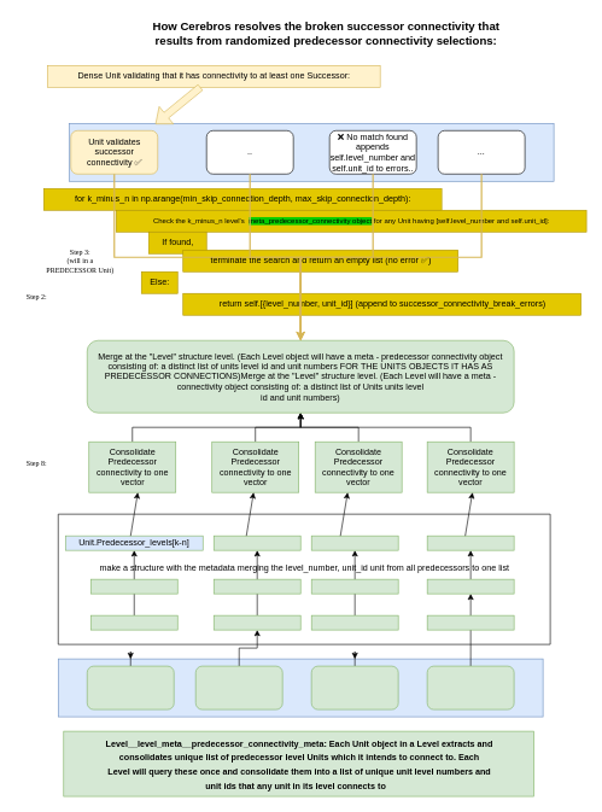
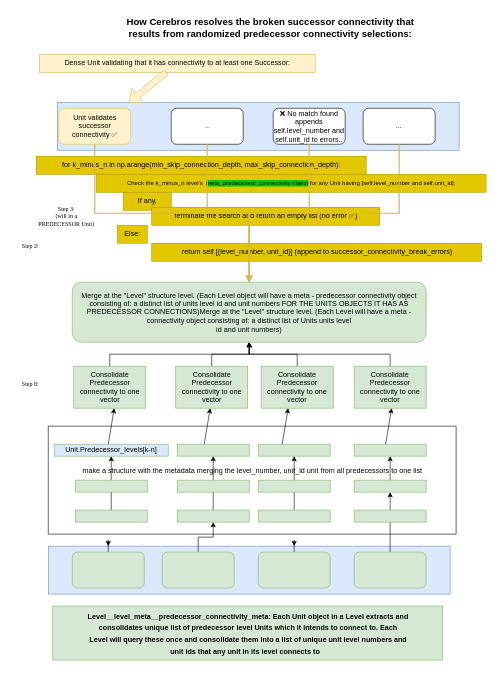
  <mxCell id="0" />
  <mxCell id="1" parent="0" />
  <mxCell id="2" value="" style="rounded=0;whiteSpace=wrap;html=1;fillColor=#dae8fc;strokeColor=#6c8ebf;" vertex="1" parent="1"><mxGeometry x="80" y="910" width="670" height="80" as="geometry" /></mxCell>
  <mxCell id="3" style="edgeStyle=orthogonalEdgeStyle;rounded=0;orthogonalLoop=1;jettySize=auto;html=1;" edge="1" parent="1" source="4"><mxGeometry relative="1" as="geometry"><mxPoint x="180" y="910" as="targetPoint" /></mxGeometry></mxCell>
  <mxCell id="4" value="" style="rounded=1;whiteSpace=wrap;html=1;fillColor=#d5e8d4;strokeColor=#82b366;" vertex="1" parent="1"><mxGeometry x="120" y="920" width="120" height="60" as="geometry" /></mxCell>
  <mxCell id="5" style="edgeStyle=orthogonalEdgeStyle;rounded=0;orthogonalLoop=1;jettySize=auto;html=1;entryX=0.5;entryY=1;entryDx=0;entryDy=0;" edge="1" parent="1" source="6" target="14"><mxGeometry relative="1" as="geometry" /></mxCell>
  <mxCell id="6" value="" style="rounded=1;whiteSpace=wrap;html=1;fillColor=#d5e8d4;strokeColor=#82b366;" vertex="1" parent="1"><mxGeometry x="270" y="920" width="120" height="60" as="geometry" /></mxCell>
  <mxCell id="7" style="edgeStyle=orthogonalEdgeStyle;rounded=0;orthogonalLoop=1;jettySize=auto;html=1;" edge="1" parent="1" source="8"><mxGeometry relative="1" as="geometry"><mxPoint x="490" y="910" as="targetPoint" /></mxGeometry></mxCell>
  <mxCell id="8" value="" style="rounded=1;whiteSpace=wrap;html=1;fillColor=#d5e8d4;strokeColor=#82b366;" vertex="1" parent="1"><mxGeometry x="430" y="920" width="120" height="60" as="geometry" /></mxCell>
  <mxCell id="9" value="" style="edgeStyle=orthogonalEdgeStyle;rounded=0;orthogonalLoop=1;jettySize=auto;html=1;" edge="1" parent="1" source="10" target="22"><mxGeometry relative="1" as="geometry" /></mxCell>
  <mxCell id="10" value="" style="rounded=1;whiteSpace=wrap;html=1;fillColor=#d5e8d4;strokeColor=#82b366;" vertex="1" parent="1"><mxGeometry x="590" y="920" width="120" height="60" as="geometry" /></mxCell>
  <mxCell id="11" value="" style="edgeStyle=orthogonalEdgeStyle;rounded=0;orthogonalLoop=1;jettySize=auto;html=1;" edge="1" parent="1" source="12" target="23"><mxGeometry relative="1" as="geometry" /></mxCell>
  <mxCell id="12" value="" style="rounded=0;whiteSpace=wrap;html=1;fillColor=#d5e8d4;strokeColor=#82b366;" vertex="1" parent="1"><mxGeometry x="125" y="850" width="120" height="20" as="geometry" /></mxCell>
  <mxCell id="13" value="" style="edgeStyle=orthogonalEdgeStyle;rounded=0;orthogonalLoop=1;jettySize=auto;html=1;" edge="1" parent="1" source="14" target="24"><mxGeometry relative="1" as="geometry" /></mxCell>
  <mxCell id="14" value="" style="rounded=0;whiteSpace=wrap;html=1;fillColor=#d5e8d4;strokeColor=#82b366;" vertex="1" parent="1"><mxGeometry x="295" y="850" width="120" height="20" as="geometry" /></mxCell>
  <mxCell id="15" value="" style="edgeStyle=orthogonalEdgeStyle;rounded=0;orthogonalLoop=1;jettySize=auto;html=1;" edge="1" parent="1" source="16" target="25"><mxGeometry relative="1" as="geometry" /></mxCell>
  <mxCell id="16" value="" style="rounded=0;whiteSpace=wrap;html=1;fillColor=#d5e8d4;strokeColor=#82b366;" vertex="1" parent="1"><mxGeometry x="430" y="850" width="120" height="20" as="geometry" /></mxCell>
  <mxCell id="17" value="" style="rounded=0;whiteSpace=wrap;html=1;fillColor=#d5e8d4;strokeColor=#82b366;" vertex="1" parent="1"><mxGeometry x="590" y="850" width="120" height="20" as="geometry" /></mxCell>
  <mxCell id="18" value="" style="rounded=0;whiteSpace=wrap;html=1;fillColor=#d5e8d4;strokeColor=#82b366;" vertex="1" parent="1"><mxGeometry x="125" y="800" width="120" height="20" as="geometry" /></mxCell>
  <mxCell id="19" value="" style="rounded=0;whiteSpace=wrap;html=1;fillColor=#d5e8d4;strokeColor=#82b366;" vertex="1" parent="1"><mxGeometry x="295" y="800" width="120" height="20" as="geometry" /></mxCell>
  <mxCell id="20" value="" style="rounded=0;whiteSpace=wrap;html=1;fillColor=#d5e8d4;strokeColor=#82b366;" vertex="1" parent="1"><mxGeometry x="430" y="800" width="120" height="20" as="geometry" /></mxCell>
  <mxCell id="21" value="" style="edgeStyle=orthogonalEdgeStyle;rounded=0;orthogonalLoop=1;jettySize=auto;html=1;" edge="1" parent="1" source="22" target="26"><mxGeometry relative="1" as="geometry" /></mxCell>
  <mxCell id="22" value="" style="rounded=0;whiteSpace=wrap;html=1;fillColor=#d5e8d4;strokeColor=#82b366;" vertex="1" parent="1"><mxGeometry x="590" y="800" width="120" height="20" as="geometry" /></mxCell>
  <mxCell id="23" value="Unit.Predecessor_levels[k-n]" style="rounded=0;whiteSpace=wrap;html=1;fillColor=#dae8fc;strokeColor=#82b366;" vertex="1" parent="1"><mxGeometry x="90" y="740" width="190" height="20" as="geometry" /></mxCell>
  <mxCell id="24" value="" style="rounded=0;whiteSpace=wrap;html=1;fillColor=#d5e8d4;strokeColor=#82b366;" vertex="1" parent="1"><mxGeometry x="295" y="740" width="120" height="20" as="geometry" /></mxCell>
  <mxCell id="25" value="" style="rounded=0;whiteSpace=wrap;html=1;fillColor=#d5e8d4;strokeColor=#82b366;" vertex="1" parent="1"><mxGeometry x="430" y="740" width="120" height="20" as="geometry" /></mxCell>
  <mxCell id="26" value="" style="rounded=0;whiteSpace=wrap;html=1;fillColor=#d5e8d4;strokeColor=#82b366;" vertex="1" parent="1"><mxGeometry x="590" y="740" width="120" height="20" as="geometry" /></mxCell>
  <mxCell id="27" value="" style="edgeStyle=orthogonalEdgeStyle;rounded=0;orthogonalLoop=1;jettySize=auto;html=1;fontFamily=Verdana;fontSize=11;" edge="1" parent="1" source="28" target="57"><mxGeometry relative="1" as="geometry" /></mxCell>
  <mxCell id="28" value="Consolidate Predecessor connectivity to one vector" style="rounded=0;whiteSpace=wrap;html=1;fillColor=#d5e8d4;strokeColor=#82b366;" vertex="1" parent="1"><mxGeometry x="122.5" y="610" width="120" height="70" as="geometry" /></mxCell>
  <mxCell id="29" value="" style="edgeStyle=orthogonalEdgeStyle;rounded=0;orthogonalLoop=1;jettySize=auto;html=1;fontFamily=Verdana;fontSize=11;" edge="1" parent="1" source="30" target="57"><mxGeometry relative="1" as="geometry" /></mxCell>
  <mxCell id="30" value="Consolidate Predecessor connectivity to one vector" style="rounded=0;whiteSpace=wrap;html=1;fillColor=#d5e8d4;strokeColor=#82b366;" vertex="1" parent="1"><mxGeometry x="292.5" y="610" width="120" height="70" as="geometry" /></mxCell>
  <mxCell id="31" value="" style="edgeStyle=orthogonalEdgeStyle;rounded=0;orthogonalLoop=1;jettySize=auto;html=1;fontFamily=Verdana;fontSize=11;" edge="1" parent="1" source="32" target="57"><mxGeometry relative="1" as="geometry" /></mxCell>
  <mxCell id="32" value="Consolidate Predecessor connectivity to one vector" style="rounded=0;whiteSpace=wrap;html=1;fillColor=#d5e8d4;strokeColor=#82b366;" vertex="1" parent="1"><mxGeometry x="435" y="610" width="120" height="70" as="geometry" /></mxCell>
  <mxCell id="33" value="" style="edgeStyle=orthogonalEdgeStyle;rounded=0;orthogonalLoop=1;jettySize=auto;html=1;fontFamily=Verdana;fontSize=11;" edge="1" parent="1" source="34" target="57"><mxGeometry relative="1" as="geometry" /></mxCell>
  <mxCell id="34" value="Consolidate Predecessor connectivity to one vector" style="rounded=0;whiteSpace=wrap;html=1;fillColor=#d5e8d4;strokeColor=#82b366;" vertex="1" parent="1"><mxGeometry x="590" y="610" width="120" height="70" as="geometry" /></mxCell>
  <mxCell id="35" value="" style="endArrow=none;html=1;rounded=0;" edge="1" parent="1"><mxGeometry width="50" height="50" relative="1" as="geometry"><mxPoint x="80" y="890" as="sourcePoint" /><mxPoint x="80" y="710" as="targetPoint" /></mxGeometry></mxCell>
  <mxCell id="36" value="" style="endArrow=none;html=1;rounded=0;" edge="1" parent="1"><mxGeometry width="50" height="50" relative="1" as="geometry"><mxPoint x="760" y="890" as="sourcePoint" /><mxPoint x="760" y="710" as="targetPoint" /></mxGeometry></mxCell>
  <mxCell id="37" value="" style="endArrow=none;html=1;rounded=0;" edge="1" parent="1"><mxGeometry width="50" height="50" relative="1" as="geometry"><mxPoint x="760" y="710" as="sourcePoint" /><mxPoint x="80" y="710" as="targetPoint" /></mxGeometry></mxCell>
  <mxCell id="38" value="" style="endArrow=none;html=1;rounded=0;" edge="1" parent="1"><mxGeometry width="50" height="50" relative="1" as="geometry"><mxPoint x="760" y="890" as="sourcePoint" /><mxPoint x="80" y="890" as="targetPoint" /></mxGeometry></mxCell>
  <mxCell id="39" value="" style="endArrow=classic;html=1;rounded=0;" edge="1" parent="1"><mxGeometry width="50" height="50" relative="1" as="geometry"><mxPoint x="180" y="740" as="sourcePoint" /><mxPoint x="190" y="680" as="targetPoint" /></mxGeometry></mxCell>
  <mxCell id="40" value="" style="endArrow=classic;html=1;rounded=0;" edge="1" parent="1"><mxGeometry width="50" height="50" relative="1" as="geometry"><mxPoint x="340" y="740" as="sourcePoint" /><mxPoint x="350" y="680" as="targetPoint" /></mxGeometry></mxCell>
  <mxCell id="41" value="" style="endArrow=classic;html=1;rounded=0;" edge="1" parent="1"><mxGeometry width="50" height="50" relative="1" as="geometry"><mxPoint x="470" y="740" as="sourcePoint" /><mxPoint x="480" y="680" as="targetPoint" /></mxGeometry></mxCell>
  <mxCell id="42" value="" style="endArrow=classic;html=1;rounded=0;" edge="1" parent="1"><mxGeometry width="50" height="50" relative="1" as="geometry"><mxPoint x="642.5" y="740" as="sourcePoint" /><mxPoint x="652.5" y="680" as="targetPoint" /></mxGeometry></mxCell>
  <mxCell id="43" value="" style="rounded=0;whiteSpace=wrap;html=1;fillColor=#dae8fc;strokeColor=#6c8ebf;" vertex="1" parent="1"><mxGeometry x="95" y="170" width="670" height="80" as="geometry" /></mxCell>
  <mxCell id="44" value="Unit validates successor connectivity &lt;span&gt;✅&lt;/span&gt;" style="rounded=1;whiteSpace=wrap;html=1;fillColor=#fff2cc;strokeColor=#d6b656;" vertex="1" parent="1"><mxGeometry x="97.5" y="180" width="120" height="60" as="geometry" /></mxCell>
  <mxCell id="45" value=".." style="rounded=1;whiteSpace=wrap;html=1;" vertex="1" parent="1"><mxGeometry x="285" y="180" width="120" height="60" as="geometry" /></mxCell>
  <mxCell id="46" value="&lt;div&gt;&lt;span class=&quot;ILfuVd&quot; lang=&quot;en&quot;&gt;&lt;span class=&quot;hgKElc&quot;&gt;❌ No match found&lt;/span&gt;&lt;/span&gt;&lt;/div&gt;&lt;div&gt;&lt;span class=&quot;ILfuVd&quot; lang=&quot;en&quot;&gt;&lt;span class=&quot;hgKElc&quot;&gt;appends self.level_number and self.unit_id to errors..&lt;br&gt;&lt;/span&gt;&lt;/span&gt;&lt;/div&gt;&lt;div&gt;&lt;span class=&quot;ILfuVd&quot; lang=&quot;en&quot;&gt;&lt;span class=&quot;hgKElc&quot;&gt;&lt;/span&gt;&lt;/span&gt;&lt;/div&gt;" style="rounded=1;whiteSpace=wrap;html=1;" vertex="1" parent="1"><mxGeometry x="455" y="180" width="120" height="60" as="geometry" /></mxCell>
  <mxCell id="47" value="..." style="rounded=1;whiteSpace=wrap;html=1;" vertex="1" parent="1"><mxGeometry x="605" y="180" width="120" height="60" as="geometry" /></mxCell>
  <mxCell id="48" value="Dense Unit validating that it has connectivity to at least one Successor:" style="text;html=1;align=center;verticalAlign=middle;resizable=0;points=[];autosize=1;strokeColor=#d6b656;fillColor=#fff2cc;" vertex="1" parent="1"><mxGeometry x="65" y="90" width="460" height="30" as="geometry" /></mxCell>
  <mxCell id="49" value="" style="shape=flexArrow;endArrow=classic;html=1;rounded=0;entryX=0.178;entryY=0.013;entryDx=0;entryDy=0;entryPerimeter=0;fillColor=#fff2cc;strokeColor=#d6b656;" edge="1" parent="1" source="48" target="43"><mxGeometry width="50" height="50" relative="1" as="geometry"><mxPoint x="425" y="220" as="sourcePoint" /><mxPoint x="405" y="160" as="targetPoint" /></mxGeometry></mxCell>
  <mxCell id="50" value="for k_minus_n in np.arange(min_skip_connection_depth, max_skip_connection_depth):" style="text;html=1;align=center;verticalAlign=middle;resizable=0;points=[];autosize=1;strokeColor=#B09500;fillColor=#e3c800;fontColor=#000000;" vertex="1" parent="1"><mxGeometry x="60" y="260" width="550" height="30" as="geometry" /></mxCell>
  <mxCell id="51" value="&lt;font style=&quot;font-size: 10px;&quot;&gt;Check the k_minus_n level's&amp;nbsp; &lt;span style=&quot;background-color: rgb(0, 204, 0);&quot;&gt;meta_predecessor_connectivity object&lt;/span&gt; for any Unit having [self.level_number and self.unit_id]:&lt;/font&gt;" style="text;html=1;align=center;verticalAlign=middle;resizable=0;points=[];autosize=1;strokeColor=#B09500;fillColor=#e3c800;fontColor=#000000;" vertex="1" parent="1"><mxGeometry x="160" y="290" width="650" height="30" as="geometry" /></mxCell>
- <mxCell id="52" value="If found, " style="text;html=1;align=center;verticalAlign=middle;resizable=0;points=[];autosize=1;strokeColor=#B09500;fillColor=#e3c800;fontColor=#000000;" vertex="1" parent="1"><mxGeometry x="205" y="320" width="80" height="30" as="geometry" /></mxCell>
+ <mxCell id="52" value="If any, " style="text;html=1;align=center;verticalAlign=middle;resizable=0;points=[];autosize=1;strokeColor=#B09500;fillColor=#e3c800;fontColor=#000000;" vertex="1" parent="1"><mxGeometry x="205" y="320" width="80" height="30" as="geometry" /></mxCell>
  <mxCell id="53" value="terminate the search and return an empty list (no error &lt;span&gt;✅&lt;/span&gt;)" style="text;html=1;align=center;verticalAlign=middle;resizable=0;points=[];autosize=1;strokeColor=#B09500;fillColor=#e3c800;fontColor=#000000;" vertex="1" parent="1"><mxGeometry x="252.5" y="345" width="380" height="30" as="geometry" /></mxCell>
  <mxCell id="54" value="Else:" style="text;html=1;align=center;verticalAlign=middle;resizable=0;points=[];autosize=1;strokeColor=#B09500;fillColor=#e3c800;fontColor=#000000;" vertex="1" parent="1"><mxGeometry x="195" y="375" width="50" height="30" as="geometry" /></mxCell>
  <mxCell id="55" value="return self.[{level_number, unit_id}] (append to successor_connectivity_break_errors)" style="text;html=1;align=center;verticalAlign=middle;resizable=0;points=[];autosize=1;strokeColor=#B09500;fillColor=#e3c800;fontColor=#000000;" vertex="1" parent="1"><mxGeometry x="252.5" y="405" width="550" height="30" as="geometry" /></mxCell>
  <mxCell id="56" value="make a structure with the metadata merging the level_number, unit_id unit from all predecessors to one list " style="text;html=1;align=center;verticalAlign=middle;resizable=0;points=[];autosize=1;strokeColor=none;fillColor=none;" vertex="1" parent="1"><mxGeometry x="80" y="770" width="680" height="30" as="geometry" /></mxCell>
  <mxCell id="57" value="Merge at the &quot;Level&quot; structure level. (Each Level object will have a meta - predecessor connectivity object consisting of: a distinct list of units level id and unit numbers FOR THE UNITS OBJECTS IT HAS AS PREDECESSOR CONNECTIONS)Merge at the &quot;Level&quot; structure level. (Each Level will have a meta - &lt;br/&gt;connectivity object consisting of: a distinct list of Units units level &lt;br/&gt;id and unit numbers)" style="rounded=1;whiteSpace=wrap;html=1;fillColor=#d5e8d4;strokeColor=#82b366;" vertex="1" parent="1"><mxGeometry x="120" y="470" width="590" height="100" as="geometry" /></mxCell>
  <mxCell id="58" value="&lt;div&gt;&lt;b&gt;&lt;font style=&quot;font-size: 16px;&quot;&gt;How Cerebros resolves the broken successor connectivity that &lt;br&gt;&lt;/font&gt;&lt;/b&gt;&lt;/div&gt;&lt;div&gt;&lt;b&gt;&lt;font style=&quot;font-size: 16px;&quot;&gt;results from randomized predecessor connectivity selections:&lt;/font&gt;&lt;/b&gt;&lt;/div&gt;" style="text;html=1;align=center;verticalAlign=middle;resizable=0;points=[];autosize=1;strokeColor=none;fillColor=none;" vertex="1" parent="1"><mxGeometry x="160" y="20" width="580" height="50" as="geometry" /></mxCell>
  <mxCell id="59" value="&lt;div style=&quot;&quot;&gt;&lt;font style=&quot;font-size: 12px;&quot;&gt;&lt;b&gt;Level__level_meta__predecessor_connectivity_meta: Each Unit object in a Level extracts and&lt;/b&gt;&lt;/font&gt;&lt;/div&gt;&lt;div style=&quot;&quot;&gt;&lt;font style=&quot;font-size: 12px;&quot;&gt;&lt;b&gt;consolidates unique list of predecessor level Units which it intends to connect to. Each &lt;br&gt;&lt;/b&gt;&lt;/font&gt;&lt;/div&gt;&lt;div style=&quot;&quot;&gt;&lt;font style=&quot;font-size: 12px;&quot;&gt;&lt;b&gt;Level will query these once and consolidate them into a list of unique unit level numbers and&lt;/b&gt;&lt;/font&gt;&lt;/div&gt;&lt;div style=&quot;&quot;&gt;&lt;font style=&quot;font-size: 12px;&quot;&gt;&lt;b&gt;unit ids that any unit in its level connects to&amp;nbsp; &amp;nbsp; &lt;/b&gt;&lt;/font&gt;&lt;/div&gt;" style="text;html=1;align=center;verticalAlign=middle;resizable=0;points=[];autosize=1;strokeColor=#82b366;fillColor=#d5e8d4;fontSize=16;" vertex="1" parent="1"><mxGeometry x="87.5" y="1010" width="650" height="90" as="geometry" /></mxCell>
  <mxCell id="60" style="edgeStyle=orthogonalEdgeStyle;rounded=0;orthogonalLoop=1;jettySize=auto;html=1;entryX=0.5;entryY=0;entryDx=0;entryDy=0;fontFamily=Verdana;fontSize=11;fillColor=#fff2cc;strokeColor=#d6b656;strokeWidth=2;" edge="1" parent="1" source="44" target="57"><mxGeometry relative="1" as="geometry" /></mxCell>
  <mxCell id="61" style="edgeStyle=orthogonalEdgeStyle;rounded=0;orthogonalLoop=1;jettySize=auto;html=1;fontFamily=Verdana;fontSize=11;fillColor=#fff2cc;strokeColor=#d6b656;strokeWidth=2;" edge="1" parent="1" source="45" target="57"><mxGeometry relative="1" as="geometry" /></mxCell>
  <mxCell id="62" style="edgeStyle=orthogonalEdgeStyle;rounded=0;orthogonalLoop=1;jettySize=auto;html=1;entryX=0.5;entryY=0;entryDx=0;entryDy=0;fontFamily=Verdana;fontSize=11;fillColor=#fff2cc;strokeColor=#d6b656;strokeWidth=2;" edge="1" parent="1" source="46" target="57"><mxGeometry relative="1" as="geometry" /></mxCell>
  <mxCell id="63" style="edgeStyle=orthogonalEdgeStyle;rounded=0;orthogonalLoop=1;jettySize=auto;html=1;entryX=0.5;entryY=0;entryDx=0;entryDy=0;fontFamily=Verdana;fontSize=11;fillColor=#fff2cc;strokeColor=#d6b656;strokeWidth=2;" edge="1" parent="1" source="47" target="57"><mxGeometry relative="1" as="geometry" /></mxCell>
  <mxCell id="64" value="Step 8:" style="text;html=1;align=center;verticalAlign=middle;resizable=0;points=[];autosize=1;strokeColor=none;fillColor=none;fontSize=10;fontFamily=Verdana;" vertex="1" parent="1"><mxGeometry x="20" y="625" width="60" height="30" as="geometry" /></mxCell>
  <mxCell id="65" value="Step 2:" style="text;html=1;align=center;verticalAlign=middle;resizable=0;points=[];autosize=1;strokeColor=none;fillColor=none;fontSize=10;fontFamily=Verdana;" vertex="1" parent="1"><mxGeometry x="20" y="395" width="60" height="30" as="geometry" /></mxCell>
  <mxCell id="66" value="&lt;div&gt;Step 3: &lt;br&gt;&lt;/div&gt;&lt;div&gt;(will in a &lt;br&gt;&lt;/div&gt;&lt;div&gt;PREDECESSOR Unit)&lt;/div&gt;" style="text;html=1;align=center;verticalAlign=middle;resizable=0;points=[];autosize=1;strokeColor=none;fillColor=none;fontSize=10;fontFamily=Verdana;" vertex="1" parent="1"><mxGeometry x="45" y="335" width="130" height="50" as="geometry" /></mxCell>
